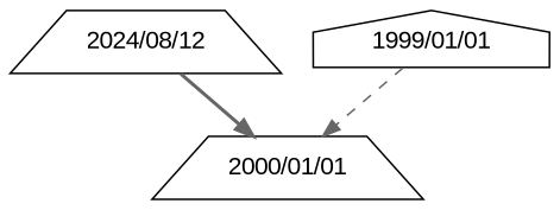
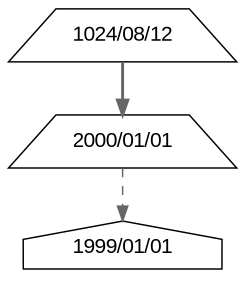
  digraph {
    fontname="Liberation Sans"
    node [fontname="Liberation Sans" shape=trapezium]
    edge [color=gray40 fontname="Liberation Sans"]
-   "2024/08/12"
+   "2024/08/12" [label="1024/08/12"]
    "2000/01/01"
    "1999/01/01" [shape=house]
    "2024/08/12" -> "2000/01/01" [style=bold]
-   "1999/01/01" -> "2000/01/01" [style=dashed]
+   "2000/01/01" -> "1999/01/01" [style=dashed]
  }
